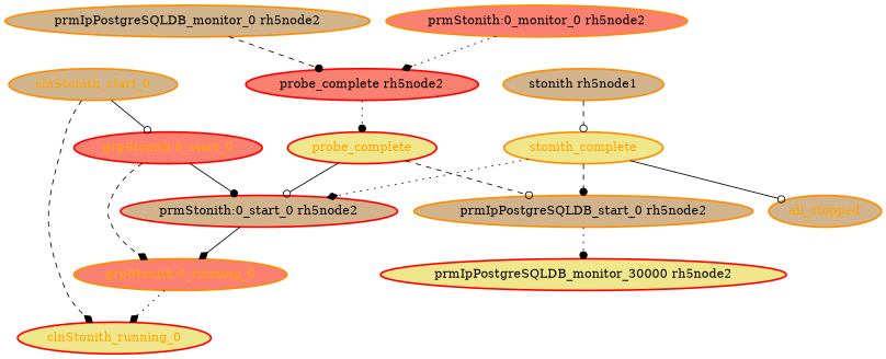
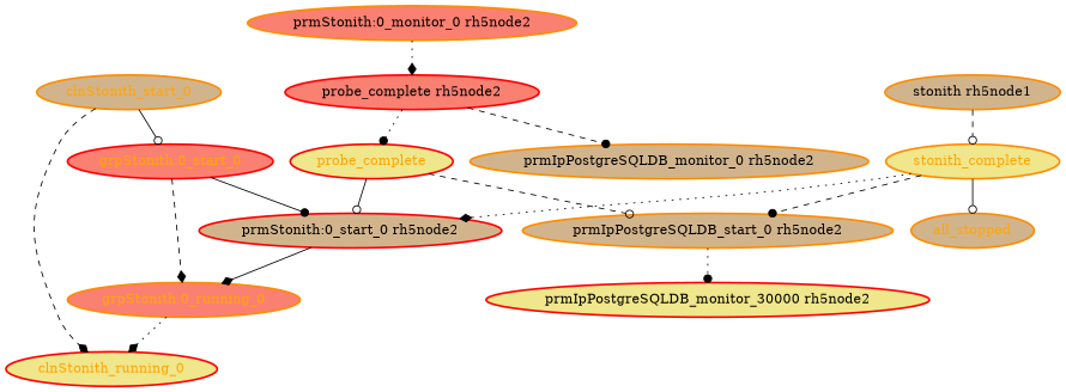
  digraph {
    node [color=darkorange fillcolor=tan fontcolor=orange style="bold,filled"]
    edge [arrowhead=diamond style=dashed]
    all_stopped
    clnStonith_running_0 [color=red fillcolor=khaki]
    clnStonith_start_0
    "grpStonith:0_start_0" [color=red fillcolor=salmon]
    "grpStonith:0_running_0" [fillcolor=salmon]
    "prmStonith:0_start_0 rh5node2" [color=red fontcolor=black]
    "prmIpPostgreSQLDB_monitor_0 rh5node2" [fontcolor=black]
    "probe_complete rh5node2" [color=red fillcolor=salmon fontcolor=black]
    probe_complete [color=red fillcolor=khaki]
    "prmIpPostgreSQLDB_start_0 rh5node2" [fontcolor=black]
    "prmIpPostgreSQLDB_monitor_30000 rh5node2" [color=red fillcolor=khaki fontcolor=black]
    "prmStonith:0_monitor_0 rh5node2" [fillcolor=salmon fontcolor=black]
    "stonith rh5node1" [fontcolor=black]
    stonith_complete [fillcolor=khaki]
    clnStonith_start_0 -> clnStonith_running_0
    clnStonith_start_0 -> "grpStonith:0_start_0" [arrowhead=odot style=solid]
    "grpStonith:0_start_0" -> "grpStonith:0_running_0"
    "grpStonith:0_start_0" -> "prmStonith:0_start_0 rh5node2" [arrowhead=dot style=solid]
    "grpStonith:0_running_0" -> clnStonith_running_0 [style=dotted]
    "prmStonith:0_start_0 rh5node2" -> "grpStonith:0_running_0" [style=solid]
-   "prmIpPostgreSQLDB_monitor_0 rh5node2" -> "probe_complete rh5node2" [arrowhead=dot]
+   "probe_complete rh5node2" -> "prmIpPostgreSQLDB_monitor_0 rh5node2" [arrowhead=dot]
    "probe_complete rh5node2" -> probe_complete [arrowhead=dot style=dotted]
    probe_complete -> "prmStonith:0_start_0 rh5node2" [arrowhead=odot style=solid]
    probe_complete -> "prmIpPostgreSQLDB_start_0 rh5node2" [arrowhead=odot]
    "prmIpPostgreSQLDB_start_0 rh5node2" -> "prmIpPostgreSQLDB_monitor_30000 rh5node2" [arrowhead=dot style=dotted]
    "prmStonith:0_monitor_0 rh5node2" -> "probe_complete rh5node2" [style=dotted]
    "stonith rh5node1" -> stonith_complete [arrowhead=odot]
    stonith_complete -> all_stopped [arrowhead=odot style=solid]
    stonith_complete -> "prmStonith:0_start_0 rh5node2" [style=dotted]
    stonith_complete -> "prmIpPostgreSQLDB_start_0 rh5node2" [arrowhead=dot]
  }
